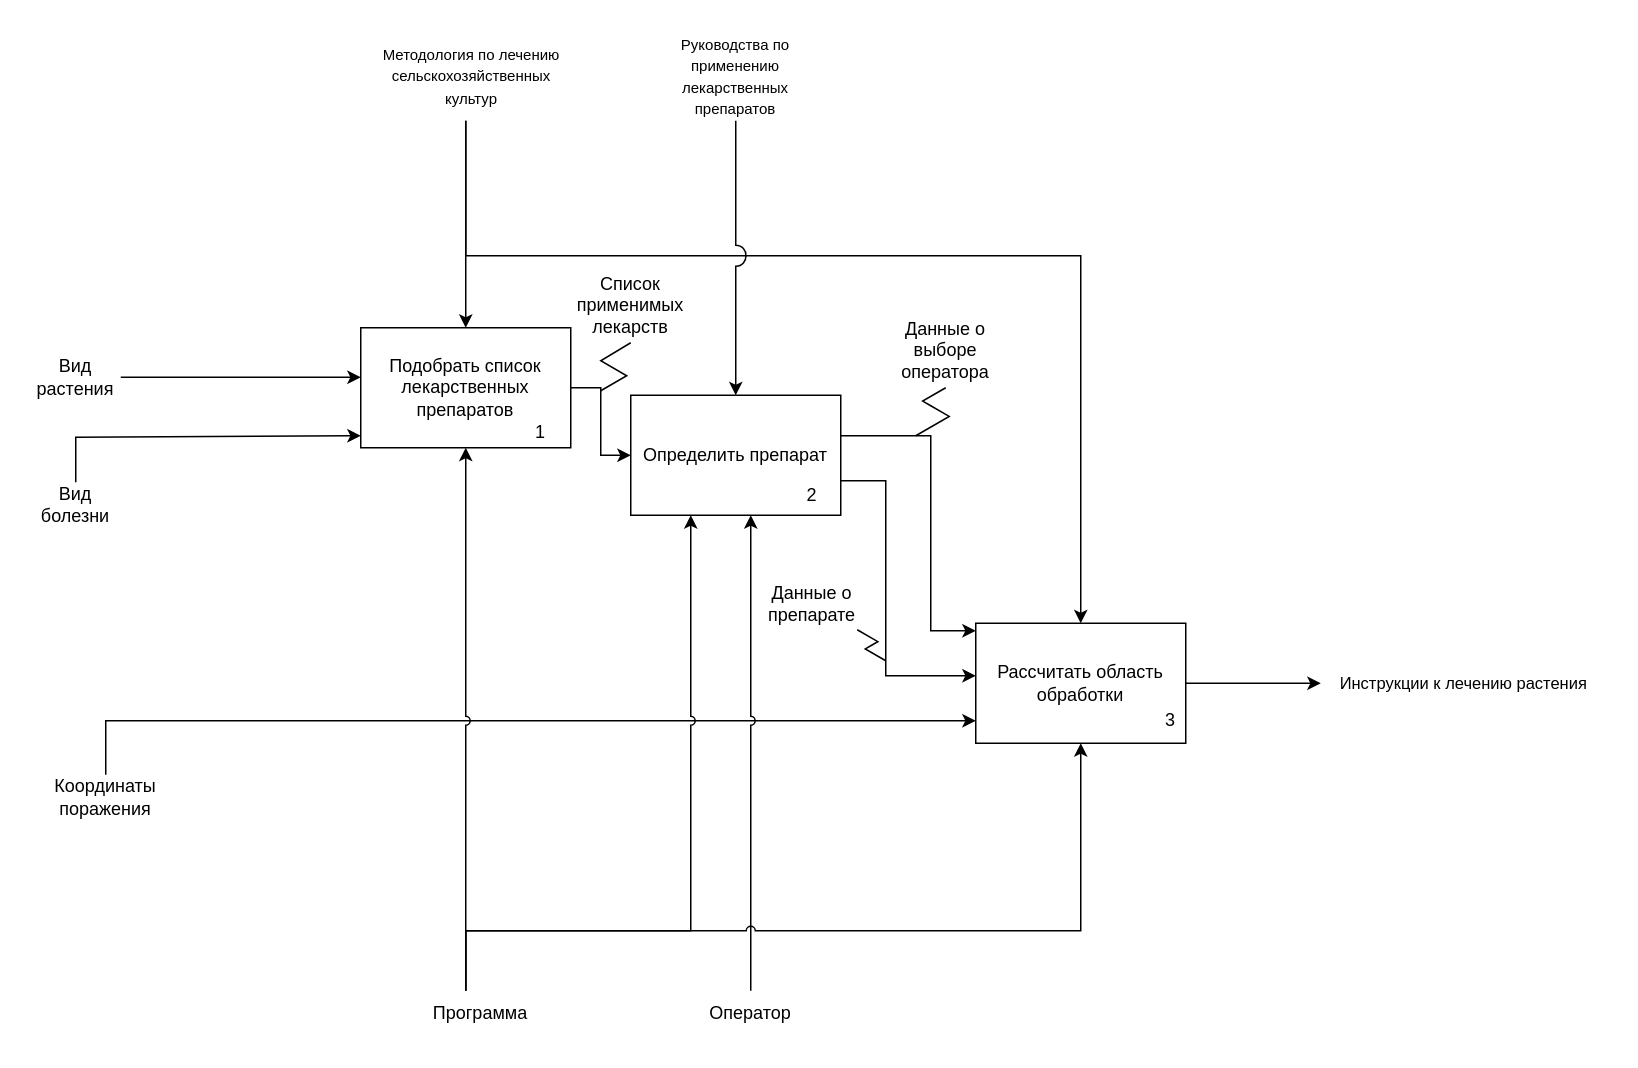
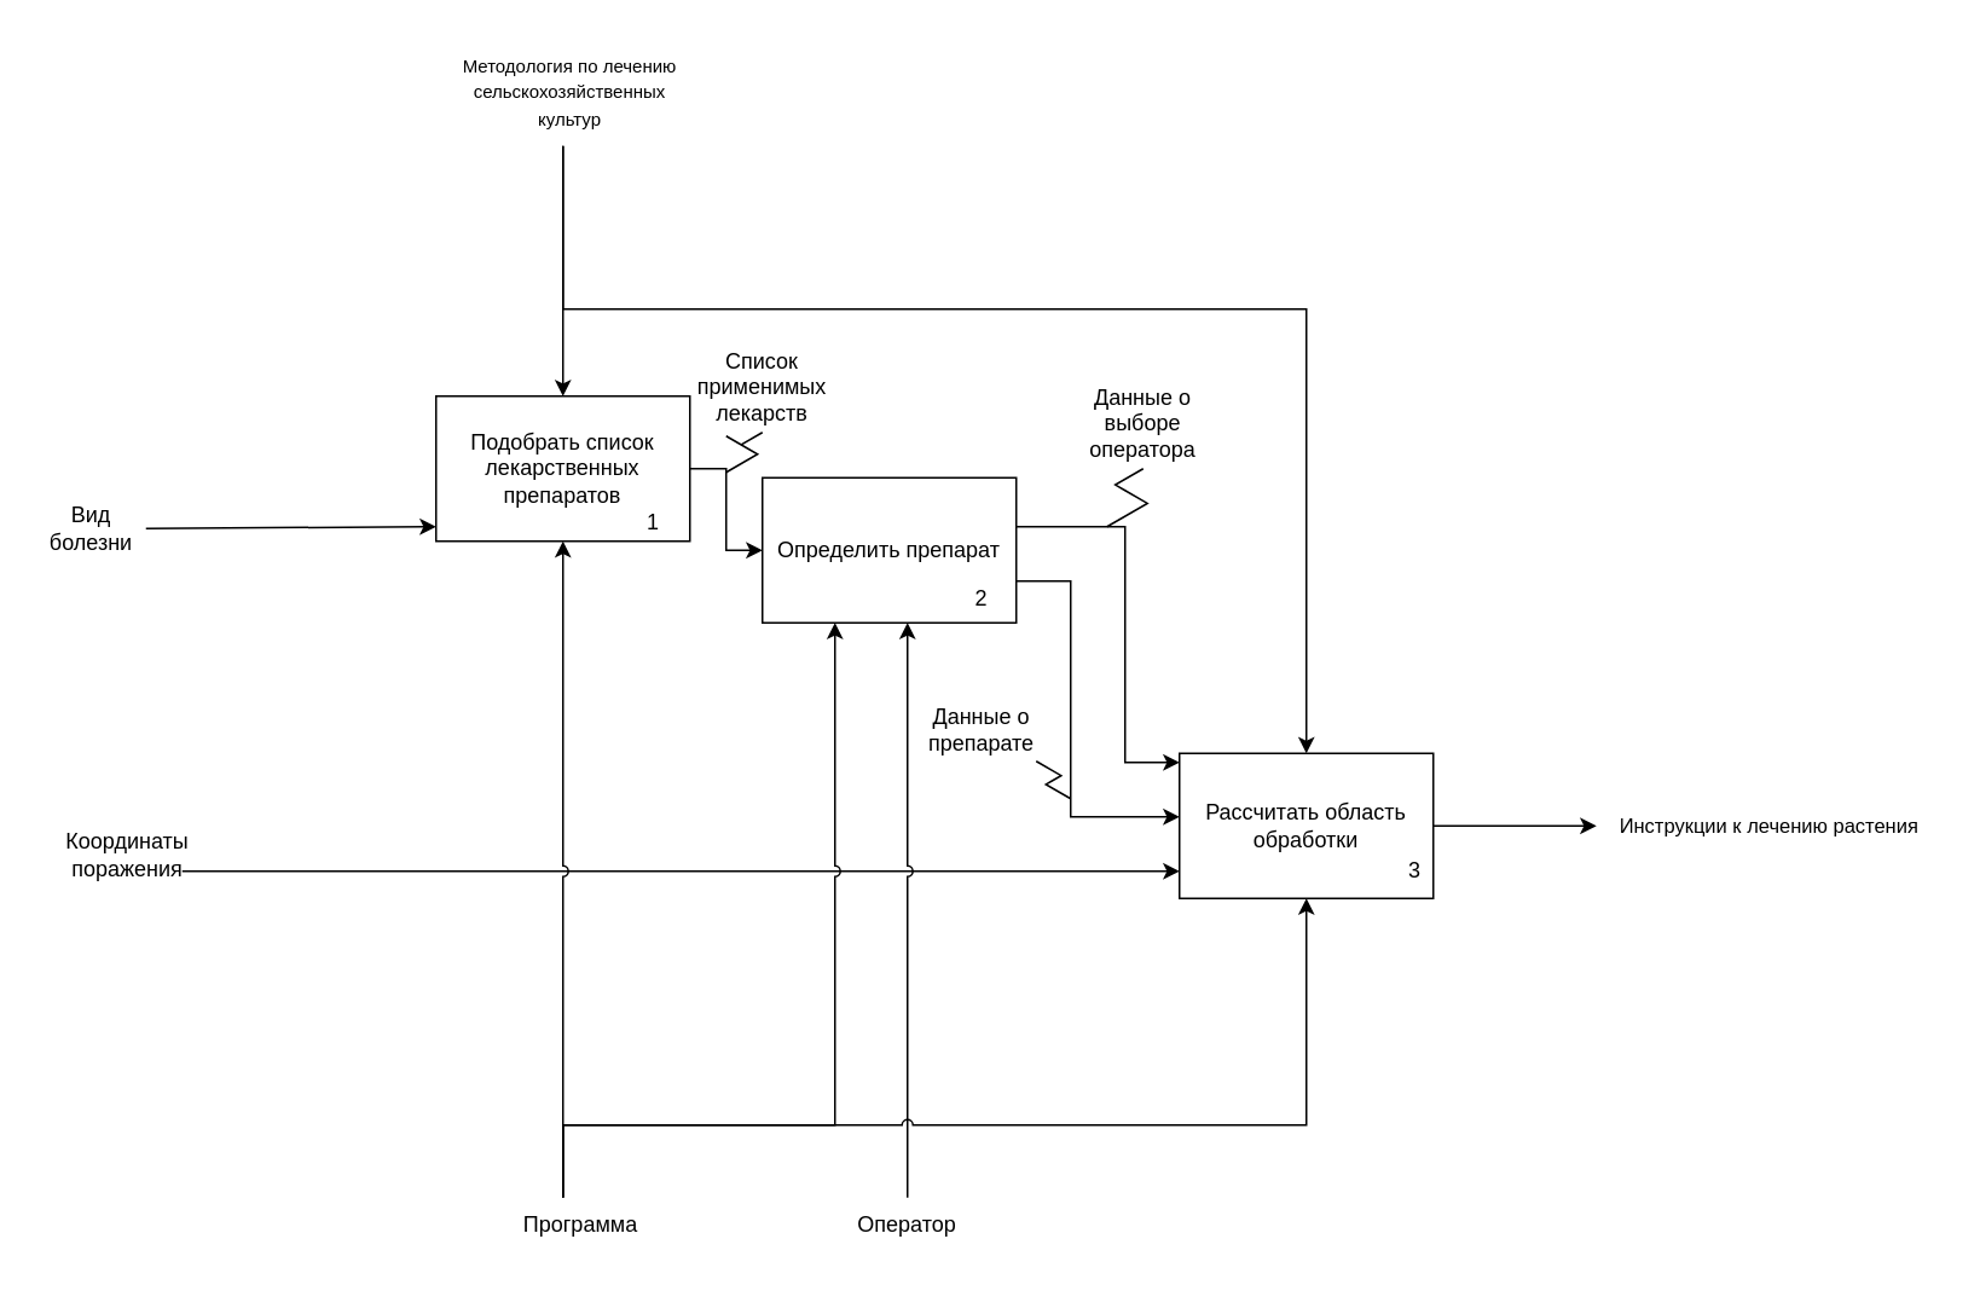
  <mxCell id="0" />
  <mxCell id="1" parent="0" />
  <mxCell id="2" style="edgeStyle=orthogonalEdgeStyle;rounded=0;orthogonalLoop=1;jettySize=auto;html=1;" parent="1" source="32" target="17" edge="1"><mxGeometry relative="1" as="geometry"><mxPoint x="1070" y="480" as="sourcePoint" /><Array as="points" /></mxGeometry></mxCell>
  <mxCell id="3" value="1" style="text;html=1;align=center;verticalAlign=middle;whiteSpace=wrap;rounded=0;" parent="1" vertex="1"><mxGeometry x="740" y="460" width="60" height="30" as="geometry" /></mxCell>
- <mxCell id="4" value="Координаты поражения" style="text;html=1;align=center;verticalAlign=middle;whiteSpace=wrap;rounded=0;" parent="1" vertex="1"><mxGeometry x="40" y="516" width="60" height="30" as="geometry" /></mxCell>
- <mxCell id="5" value="Вид болезни" style="text;html=1;align=center;verticalAlign=middle;whiteSpace=wrap;rounded=0;" parent="1" vertex="1"><mxGeometry x="20" y="321" width="60" height="30" as="geometry" /></mxCell>
- <mxCell id="6" value="Вид растения" style="text;html=1;align=center;verticalAlign=middle;whiteSpace=wrap;rounded=0;" parent="1" vertex="1"><mxGeometry x="20" y="236" width="60" height="30" as="geometry" /></mxCell>
- <mxCell id="7" style="edgeStyle=orthogonalEdgeStyle;rounded=0;orthogonalLoop=1;jettySize=auto;html=1;jumpStyle=arc;" parent="1" source="6" target="19" edge="1"><mxGeometry relative="1" as="geometry"><mxPoint x="50" y="375.04" as="targetPoint" /><Array as="points"><mxPoint x="50" y="250" /><mxPoint x="50" y="250" /></Array></mxGeometry></mxCell>
+ <mxCell id="4" value="Координаты поражения" style="text;html=1;align=center;verticalAlign=middle;whiteSpace=wrap;rounded=0;" parent="1" vertex="1"><mxGeometry x="40" y="456" width="60" height="30" as="geometry" /></mxCell>
+ <mxCell id="5" value="Вид болезни" style="text;html=1;align=center;verticalAlign=middle;whiteSpace=wrap;rounded=0;" parent="1" vertex="1"><mxGeometry x="20" y="276" width="60" height="30" as="geometry" /></mxCell>
  <mxCell id="8" style="edgeStyle=orthogonalEdgeStyle;rounded=0;orthogonalLoop=1;jettySize=auto;html=1;jumpStyle=arc;" parent="1" source="5" target="19" edge="1"><mxGeometry relative="1" as="geometry"><mxPoint x="51.44" y="415.04" as="targetPoint" /><Array as="points"><mxPoint x="160" y="291" /><mxPoint x="160" y="290" /></Array></mxGeometry></mxCell>
  <mxCell id="9" style="edgeStyle=orthogonalEdgeStyle;rounded=0;orthogonalLoop=1;jettySize=auto;html=1;" parent="1" source="4" target="32" edge="1"><mxGeometry relative="1" as="geometry"><mxPoint x="50.24" y="380.04" as="targetPoint" /><Array as="points"><mxPoint x="270" y="480" /><mxPoint x="270" y="480" /></Array></mxGeometry></mxCell>
  <mxCell id="10" style="edgeStyle=orthogonalEdgeStyle;rounded=0;orthogonalLoop=1;jettySize=auto;html=1;jumpStyle=arc;" parent="1" source="11" target="25" edge="1"><mxGeometry relative="1" as="geometry"><mxPoint x="490" y="430" as="targetPoint" /><Array as="points"><mxPoint x="500" y="450" /><mxPoint x="500" y="450" /></Array></mxGeometry></mxCell>
  <mxCell id="11" value="Оператор" style="text;html=1;align=center;verticalAlign=middle;whiteSpace=wrap;rounded=0;" parent="1" vertex="1"><mxGeometry x="470" y="660" width="60" height="30" as="geometry" /></mxCell>
  <mxCell id="12" style="edgeStyle=orthogonalEdgeStyle;rounded=0;orthogonalLoop=1;jettySize=auto;html=1;" parent="1" source="14" target="32" edge="1"><mxGeometry relative="1" as="geometry"><mxPoint x="260" y="170" as="targetPoint" /><Array as="points"><mxPoint x="310" y="170" /><mxPoint x="720" y="170" /></Array></mxGeometry></mxCell>
  <mxCell id="13" style="edgeStyle=orthogonalEdgeStyle;rounded=0;orthogonalLoop=1;jettySize=auto;html=1;jumpStyle=arc;" parent="1" source="14" target="19" edge="1"><mxGeometry relative="1" as="geometry"><Array as="points"><mxPoint x="310" y="110" /><mxPoint x="310" y="110" /></Array></mxGeometry></mxCell>
  <mxCell id="14" value="&lt;font style=&quot;font-size: 10px;&quot;&gt;Методология по лечению сельскохозяйственных культур&lt;/font&gt;" style="text;html=1;align=center;verticalAlign=middle;whiteSpace=wrap;rounded=0;" parent="1" vertex="1"><mxGeometry x="254" y="20" width="120" height="60" as="geometry" /></mxCell>
- <mxCell id="15" value="&lt;font style=&quot;font-size: 10px;&quot;&gt;Руководства по применению лекарственных препаратов&lt;/font&gt;" style="text;html=1;align=center;verticalAlign=middle;whiteSpace=wrap;rounded=0;" parent="1" vertex="1"><mxGeometry x="445" y="20" width="90" height="60" as="geometry" /></mxCell>
- <mxCell id="16" style="edgeStyle=orthogonalEdgeStyle;rounded=0;orthogonalLoop=1;jettySize=auto;html=1;jumpStyle=arc;jumpSize=14;" parent="1" source="15" target="25" edge="1"><mxGeometry relative="1" as="geometry"><mxPoint x="490" y="180" as="targetPoint" /><Array as="points" /></mxGeometry></mxCell>
  <mxCell id="17" value="&lt;font style=&quot;font-size: 11px;&quot;&gt;Инструкции к лечению растения&lt;/font&gt;" style="text;html=1;align=center;verticalAlign=middle;resizable=0;points=[];autosize=1;strokeColor=none;fillColor=none;" parent="1" vertex="1"><mxGeometry x="880" y="440" width="190" height="30" as="geometry" /></mxCell>
  <mxCell id="18" style="edgeStyle=orthogonalEdgeStyle;rounded=0;orthogonalLoop=1;jettySize=auto;html=1;" parent="1" source="19" target="25" edge="1"><mxGeometry relative="1" as="geometry" /></mxCell>
  <mxCell id="19" value="Подобрать список лекарственных препаратов" style="rounded=0;whiteSpace=wrap;html=1;" parent="1" vertex="1"><mxGeometry x="240" y="218" width="140" height="80" as="geometry" /></mxCell>
  <mxCell id="20" value="1" style="text;html=1;align=center;verticalAlign=middle;whiteSpace=wrap;rounded=0;" parent="1" vertex="1"><mxGeometry x="330" y="273" width="60" height="30" as="geometry" /></mxCell>
  <mxCell id="21" style="edgeStyle=orthogonalEdgeStyle;rounded=0;orthogonalLoop=1;jettySize=auto;html=1;jumpStyle=arc;" parent="1" source="24" target="32" edge="1"><mxGeometry relative="1" as="geometry"><mxPoint x="350" y="440" as="targetPoint" /><Array as="points"><mxPoint x="310" y="620" /><mxPoint x="720" y="620" /></Array></mxGeometry></mxCell>
  <mxCell id="22" style="edgeStyle=orthogonalEdgeStyle;rounded=0;orthogonalLoop=1;jettySize=auto;html=1;jumpStyle=arc;" parent="1" source="24" target="19" edge="1"><mxGeometry relative="1" as="geometry"><Array as="points"><mxPoint x="310" y="580" /><mxPoint x="310" y="580" /></Array></mxGeometry></mxCell>
  <mxCell id="23" style="edgeStyle=orthogonalEdgeStyle;rounded=0;orthogonalLoop=1;jettySize=auto;html=1;jumpStyle=arc;" parent="1" source="24" target="25" edge="1"><mxGeometry relative="1" as="geometry"><Array as="points"><mxPoint x="310" y="620" /><mxPoint x="460" y="620" /></Array></mxGeometry></mxCell>
  <mxCell id="24" value="Программа" style="text;html=1;align=center;verticalAlign=middle;whiteSpace=wrap;rounded=0;" parent="1" vertex="1"><mxGeometry x="290" y="660" width="60" height="30" as="geometry" /></mxCell>
  <mxCell id="25" value="Определить препарат" style="rounded=0;whiteSpace=wrap;html=1;" parent="1" vertex="1"><mxGeometry x="420" y="263" width="140" height="80" as="geometry" /></mxCell>
  <mxCell id="26" value="2" style="text;html=1;align=center;verticalAlign=middle;whiteSpace=wrap;rounded=0;" parent="1" vertex="1"><mxGeometry x="511" y="315" width="60" height="30" as="geometry" /></mxCell>
- <mxCell id="27" value="Список применимых лекарств" style="text;html=1;align=center;verticalAlign=middle;whiteSpace=wrap;rounded=0;" parent="1" vertex="1"><mxGeometry x="390" y="178" width="60" height="50" as="geometry" /></mxCell>
+ <mxCell id="27" value="Список применимых лекарств" style="text;html=1;align=center;verticalAlign=middle;whiteSpace=wrap;rounded=0;" parent="1" vertex="1"><mxGeometry x="390" y="188" width="60" height="50" as="geometry" /></mxCell>
  <mxCell id="28" style="edgeStyle=orthogonalEdgeStyle;rounded=0;orthogonalLoop=1;jettySize=auto;html=1;" parent="1" source="25" target="32" edge="1"><mxGeometry relative="1" as="geometry"><Array as="points"><mxPoint x="590" y="320" /><mxPoint x="590" y="450" /></Array><mxPoint x="570" y="360" as="sourcePoint" /><mxPoint x="640" y="430" as="targetPoint" /></mxGeometry></mxCell>
  <mxCell id="29" value="Данные о выборе оператора" style="text;html=1;align=center;verticalAlign=middle;whiteSpace=wrap;rounded=0;" parent="1" vertex="1"><mxGeometry x="600" y="208" width="60" height="50" as="geometry" /></mxCell>
  <mxCell id="30" value="Данные о препарате" style="text;html=1;align=center;verticalAlign=middle;whiteSpace=wrap;rounded=0;" parent="1" vertex="1"><mxGeometry x="511" y="377" width="60" height="50" as="geometry" /></mxCell>
  <mxCell id="31" value="" style="edgeStyle=orthogonalEdgeStyle;rounded=0;orthogonalLoop=1;jettySize=auto;html=1;" parent="1" source="25" target="32" edge="1"><mxGeometry relative="1" as="geometry"><Array as="points"><mxPoint x="620" y="290" /><mxPoint x="620" y="420" /></Array><mxPoint x="560" y="350" as="sourcePoint" /><mxPoint x="1000" y="430" as="targetPoint" /></mxGeometry></mxCell>
  <mxCell id="32" value="Рассчитать область обработки" style="rounded=0;whiteSpace=wrap;html=1;" parent="1" vertex="1"><mxGeometry x="650" y="415" width="140" height="80" as="geometry" /></mxCell>
  <mxCell id="33" value="3" style="text;html=1;align=center;verticalAlign=middle;whiteSpace=wrap;rounded=0;" parent="1" vertex="1"><mxGeometry x="750" y="465" width="60" height="30" as="geometry" /></mxCell>
  <mxCell id="34" value="" style="edgeStyle=isometricEdgeStyle;endArrow=none;html=1;rounded=0;entryX=0.5;entryY=1;entryDx=0;entryDy=0;" edge="1" parent="1" target="27"><mxGeometry width="50" height="100" relative="1" as="geometry"><mxPoint x="400" y="260" as="sourcePoint" /><mxPoint x="410" y="360" as="targetPoint" /><Array as="points"><mxPoint x="400" y="240" /></Array></mxGeometry></mxCell>
  <mxCell id="35" value="" style="edgeStyle=isometricEdgeStyle;endArrow=none;html=1;rounded=0;entryX=0.5;entryY=1;entryDx=0;entryDy=0;" edge="1" parent="1" target="29"><mxGeometry width="50" height="100" relative="1" as="geometry"><mxPoint x="610" y="290" as="sourcePoint" /><mxPoint x="680.39" y="275" as="targetPoint" /><Array as="points"><mxPoint x="620" y="270" /></Array></mxGeometry></mxCell>
  <mxCell id="36" value="" style="edgeStyle=isometricEdgeStyle;endArrow=none;html=1;elbow=vertical;rounded=0;" edge="1" parent="1" target="30"><mxGeometry width="50" height="100" relative="1" as="geometry"><mxPoint x="590" y="440" as="sourcePoint" /><mxPoint x="650" y="440" as="targetPoint" /><Array as="points"><mxPoint x="580" y="430" /></Array></mxGeometry></mxCell>
